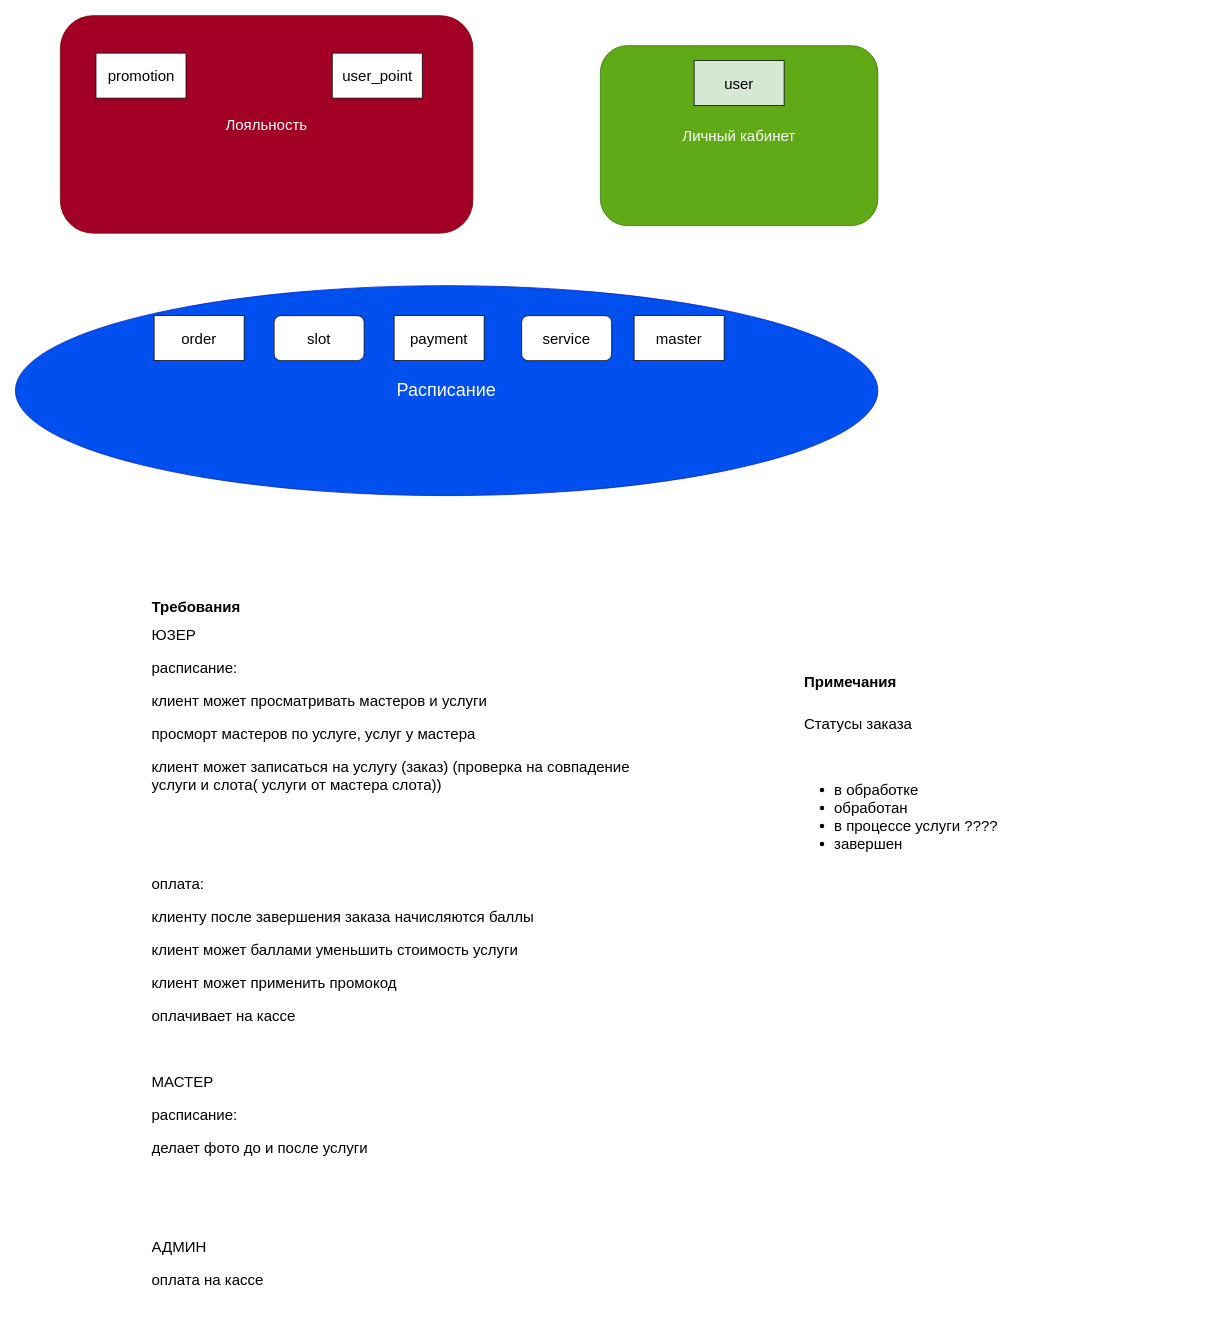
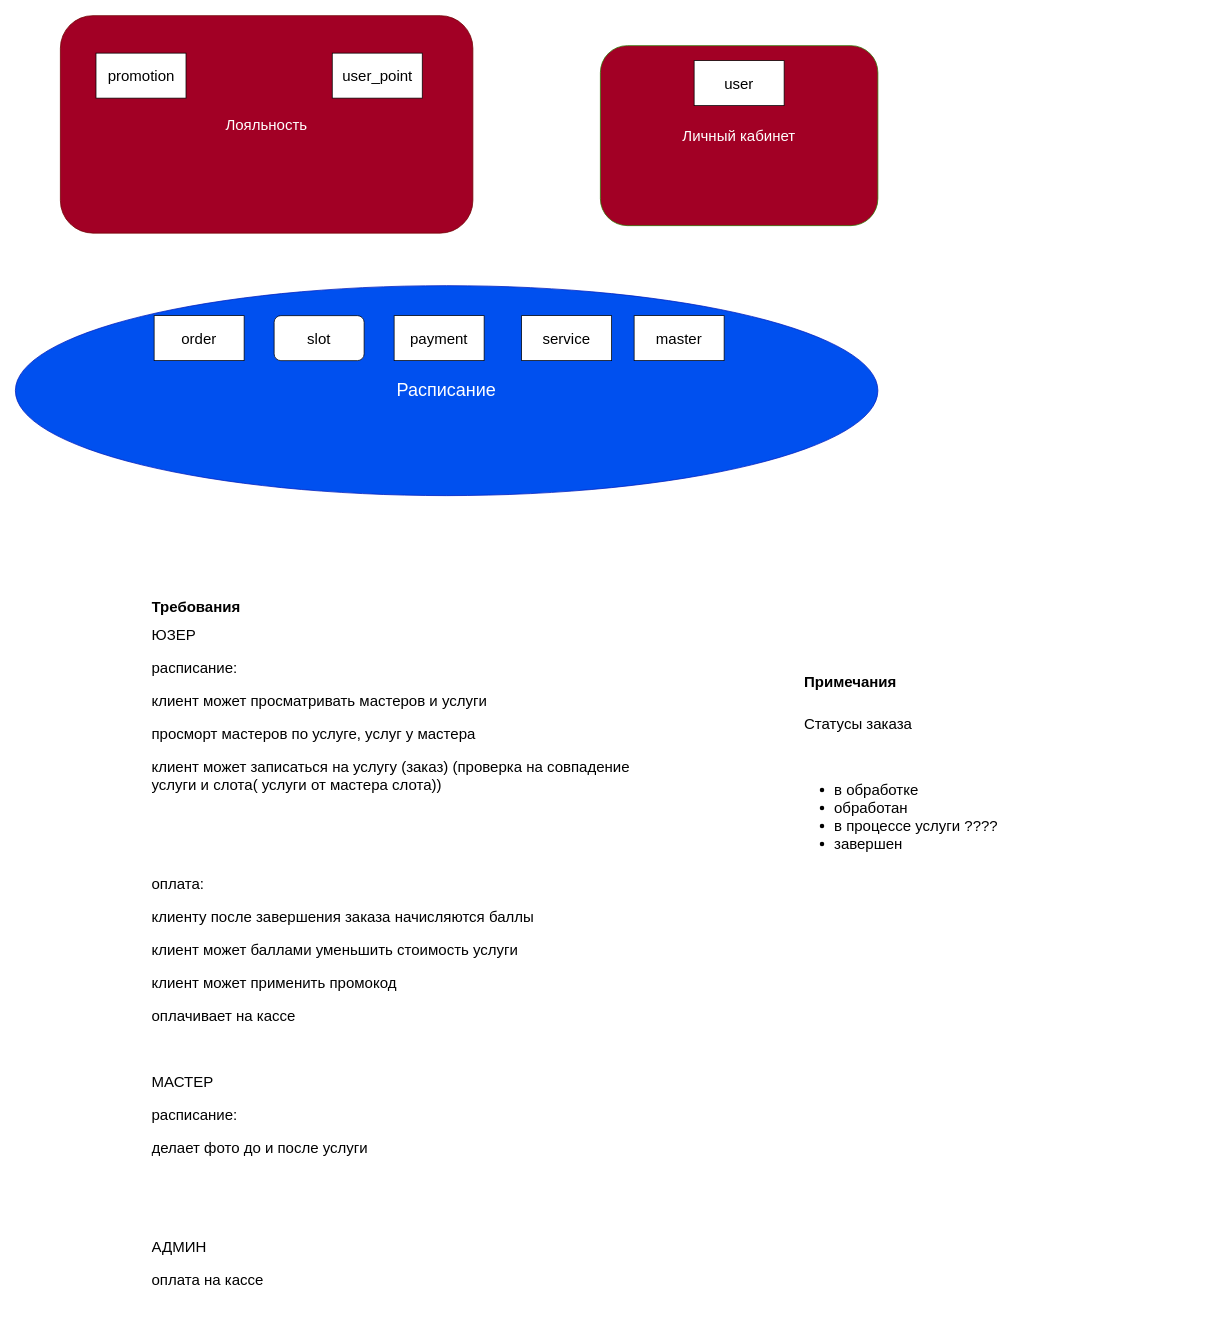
  <mxCell id="0" />
  <mxCell id="1" parent="0" />
  <mxCell id="2" value="&lt;h1 style=&quot;margin-top: 0px; font-size: 20px;&quot;&gt;&lt;font style=&quot;font-size: 20px;&quot;&gt;Требования&lt;/font&gt;&lt;/h1&gt;&lt;div&gt;ЮЗЕР&lt;/div&gt;&lt;p style=&quot;font-size: 20px;&quot;&gt;расписание:&lt;/p&gt;&lt;p style=&quot;font-size: 20px;&quot;&gt;клиент может просматривать мастеров и услуги&lt;/p&gt;&lt;p style=&quot;font-size: 20px;&quot;&gt;просморт мастеров по услуге, услуг у мастера&lt;/p&gt;&lt;p style=&quot;font-size: 20px;&quot;&gt;клиент может записаться на услугу (заказ) (проверка на совпадение услуги и слота( услуги от мастера слота))&lt;/p&gt;&lt;p style=&quot;font-size: 20px;&quot;&gt;&lt;br&gt;&lt;/p&gt;&lt;p style=&quot;font-size: 20px;&quot;&gt;&lt;br&gt;&lt;/p&gt;&lt;p style=&quot;font-size: 20px;&quot;&gt;оплата:&lt;/p&gt;&lt;p style=&quot;font-size: 20px;&quot;&gt;клиенту после завершения заказа начисляются баллы&lt;/p&gt;&lt;p style=&quot;font-size: 20px;&quot;&gt;клиент может баллами уменьшить стоимость услуги&lt;/p&gt;&lt;p style=&quot;font-size: 20px;&quot;&gt;клиент может применить промокод&lt;/p&gt;&lt;p style=&quot;font-size: 20px;&quot;&gt;оплачивает на кассе&lt;/p&gt;&lt;p style=&quot;font-size: 20px;&quot;&gt;&lt;br&gt;&lt;/p&gt;&lt;p style=&quot;font-size: 20px;&quot;&gt;МАСТЕР&lt;/p&gt;&lt;p style=&quot;font-size: 20px;&quot;&gt;расписание:&lt;/p&gt;&lt;p style=&quot;font-size: 20px;&quot;&gt;делает фото до и после услуги&lt;/p&gt;&lt;p style=&quot;font-size: 20px;&quot;&gt;&lt;br&gt;&lt;/p&gt;&lt;p style=&quot;font-size: 20px;&quot;&gt;&lt;br&gt;&lt;/p&gt;&lt;p style=&quot;font-size: 20px;&quot;&gt;АДМИН&lt;/p&gt;&lt;p style=&quot;font-size: 20px;&quot;&gt;оплата на кассе&lt;/p&gt;&lt;p style=&quot;font-size: 20px;&quot;&gt;запись на услугу&lt;/p&gt;&lt;p style=&quot;font-size: 20px;&quot;&gt;добавляет расписание мастеру&lt;/p&gt;&lt;p style=&quot;font-size: 20px;&quot;&gt;в один день могут принимать несколько мастеров&lt;/p&gt;&lt;p style=&quot;font-size: 20px;&quot;&gt;&lt;br&gt;&lt;/p&gt;&lt;p style=&quot;font-size: 20px;&quot;&gt;&lt;br&gt;&lt;/p&gt;&lt;p style=&quot;font-size: 20px;&quot;&gt;промокоды&amp;nbsp;&lt;/p&gt;&lt;p style=&quot;font-size: 20px;&quot;&gt;коллаб с блоггерами -&amp;gt; им дают промокоды, смотреть, сколько людей привлечет каждый блоггер&lt;/p&gt;&lt;p style=&quot;font-size: 20px;&quot;&gt;клиент увидит промо у блоггера&lt;/p&gt;&lt;p style=&quot;font-size: 20px;&quot;&gt;может применить его к записи&lt;/p&gt;&lt;p style=&quot;font-size: 20px;&quot;&gt;промокоды действуют на определенные услуги, у них ест период действия, скидка&lt;/p&gt;" style="text;html=1;whiteSpace=wrap;overflow=hidden;rounded=0;fontSize=20;" vertex="1" parent="1"><mxGeometry x="200" y="790" width="640" height="950" as="geometry" /></mxCell>
  <mxCell id="3" value="&lt;h1 style=&quot;margin-top: 0px;&quot;&gt;&lt;font style=&quot;font-size: 20px;&quot;&gt;Примечания&lt;/font&gt;&lt;/h1&gt;&lt;p style=&quot;font-size: 20px;&quot;&gt;Статусы заказа&lt;/p&gt;&lt;p style=&quot;font-size: 20px;&quot;&gt;&lt;br&gt;&lt;/p&gt;&lt;p style=&quot;font-size: 20px;&quot;&gt;&lt;/p&gt;&lt;ul&gt;&lt;li&gt;в обработке&lt;/li&gt;&lt;li&gt;обработан&lt;/li&gt;&lt;li&gt;в процессе услуги ????&lt;/li&gt;&lt;li&gt;завершен&lt;/li&gt;&lt;/ul&gt;&lt;p&gt;&lt;/p&gt;" style="text;html=1;whiteSpace=wrap;overflow=hidden;rounded=0;fontSize=20;" vertex="1" parent="1"><mxGeometry x="1070" y="870" width="540" height="670" as="geometry" /></mxCell>
  <mxCell id="4" value="" style="group" vertex="1" connectable="0" parent="1"><mxGeometry x="800" y="60" width="370" height="230" as="geometry" /></mxCell>
- <mxCell id="5" value="Личный кабинет" style="rounded=1;whiteSpace=wrap;html=1;fillColor=#60a917;fontColor=#ffffff;strokeColor=#2D7600;fontSize=20;" vertex="1" parent="4"><mxGeometry width="370" height="240" as="geometry" /></mxCell>
- <mxCell id="6" value="user" style="rounded=0;whiteSpace=wrap;html=1;fontSize=20;fillColor=#d5e8d4;" vertex="1" parent="4"><mxGeometry x="125" y="20" width="120" height="60" as="geometry" /></mxCell>
+ <mxCell id="5" value="Личный кабинет" style="rounded=1;whiteSpace=wrap;html=1;fillColor=#a20025;fontColor=#ffffff;strokeColor=#2D7600;fontSize=20;" vertex="1" parent="4"><mxGeometry width="370" height="240" as="geometry" /></mxCell>
+ <mxCell id="6" value="user" style="rounded=0;whiteSpace=wrap;html=1;fontSize=20;" vertex="1" parent="4"><mxGeometry x="125" y="20" width="120" height="60" as="geometry" /></mxCell>
  <mxCell id="7" value="" style="group" vertex="1" connectable="0" parent="1"><mxGeometry x="80" y="20" width="550" height="290" as="geometry" /></mxCell>
  <mxCell id="8" value="Лояльность" style="rounded=1;whiteSpace=wrap;html=1;fillColor=#a20025;fontColor=#ffffff;strokeColor=#6F0000;fontSize=20;" vertex="1" parent="7"><mxGeometry width="550" height="290" as="geometry" /></mxCell>
  <mxCell id="9" value="" style="group" vertex="1" connectable="0" parent="7"><mxGeometry x="47.5" y="50" width="435" height="60" as="geometry" /></mxCell>
  <mxCell id="10" value="promotion" style="rounded=0;whiteSpace=wrap;html=1;fontSize=20;" vertex="1" parent="9"><mxGeometry width="120" height="60" as="geometry" /></mxCell>
  <mxCell id="11" value="user_point" style="rounded=0;whiteSpace=wrap;html=1;fontSize=20;" vertex="1" parent="9"><mxGeometry x="315" width="120" height="60" as="geometry" /></mxCell>
  <mxCell id="12" value="" style="group" vertex="1" connectable="0" parent="1"><mxGeometry x="20" y="380" width="1150" height="280" as="geometry" /></mxCell>
  <mxCell id="13" value="Расписание" style="ellipse;whiteSpace=wrap;html=1;fillColor=#0050ef;fontColor=#ffffff;strokeColor=#001DBC;fontSize=24;" vertex="1" parent="12"><mxGeometry width="1150" height="280" as="geometry" /></mxCell>
  <mxCell id="14" value="" style="group" vertex="1" connectable="0" parent="12"><mxGeometry x="185" y="40" width="760" height="60" as="geometry" /></mxCell>
  <mxCell id="15" value="&lt;div&gt;&lt;span style=&quot;background-color: initial;&quot;&gt;slot&lt;/span&gt;&lt;br&gt;&lt;/div&gt;" style="rounded=1;whiteSpace=wrap;html=1;fontSize=20;" vertex="1" parent="14"><mxGeometry x="160" width="120" height="60" as="geometry" /></mxCell>
  <mxCell id="16" value="payment" style="rounded=0;whiteSpace=wrap;html=1;fontSize=20;" vertex="1" parent="14"><mxGeometry x="320" width="120" height="60" as="geometry" /></mxCell>
  <mxCell id="17" value="master" style="rounded=0;whiteSpace=wrap;html=1;fontSize=20;" vertex="1" parent="14"><mxGeometry x="640" width="120" height="60" as="geometry" /></mxCell>
- <mxCell id="18" value="service" style="whiteSpace=wrap;html=1;fontSize=20;rounded=1;" vertex="1" parent="14"><mxGeometry x="490" width="120" height="60" as="geometry" /></mxCell>
+ <mxCell id="18" value="service" style="rounded=0;whiteSpace=wrap;html=1;fontSize=20;" vertex="1" parent="14"><mxGeometry x="490" width="120" height="60" as="geometry" /></mxCell>
  <mxCell id="19" value="order" style="rounded=0;whiteSpace=wrap;html=1;fontSize=20;" vertex="1" parent="14"><mxGeometry width="120" height="60" as="geometry" /></mxCell>
